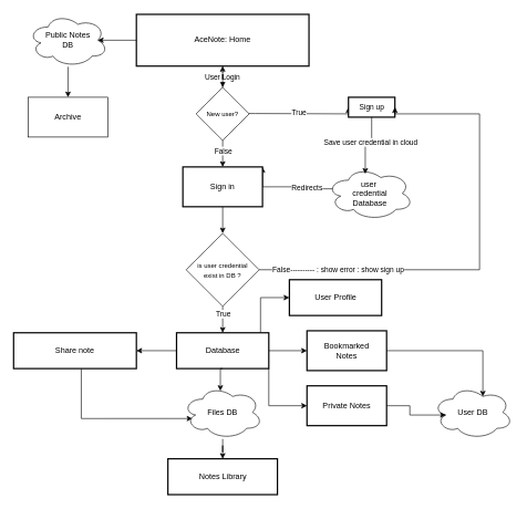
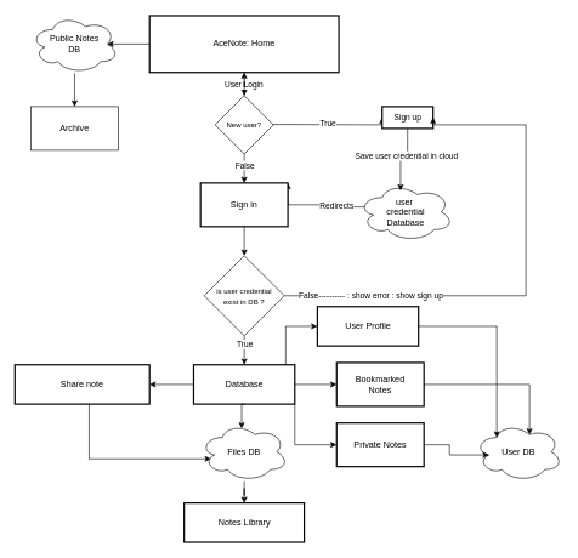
  <mxCell id="0" />
  <mxCell id="1" parent="0" />
  <mxCell id="2" value="AceNote: Home" style="whiteSpace=wrap;strokeWidth=2;" parent="1" vertex="1"><mxGeometry x="205" y="21" width="260" height="78" as="geometry" /></mxCell>
  <mxCell id="3" style="edgeStyle=orthogonalEdgeStyle;rounded=0;orthogonalLoop=1;jettySize=auto;html=1;entryX=1;entryY=0.5;entryDx=0;entryDy=0;" parent="1" source="7" target="9" edge="1"><mxGeometry relative="1" as="geometry" /></mxCell>
  <mxCell id="4" value="" style="edgeStyle=orthogonalEdgeStyle;rounded=0;orthogonalLoop=1;jettySize=auto;html=1;" parent="1" source="7" target="32" edge="1"><mxGeometry relative="1" as="geometry"><Array as="points"><mxPoint x="392" y="448" /></Array></mxGeometry></mxCell>
  <mxCell id="5" style="edgeStyle=orthogonalEdgeStyle;rounded=0;orthogonalLoop=1;jettySize=auto;html=1;exitX=1;exitY=1;exitDx=0;exitDy=0;entryX=0;entryY=0.5;entryDx=0;entryDy=0;" parent="1" source="7" target="33" edge="1"><mxGeometry relative="1" as="geometry" /></mxCell>
  <mxCell id="6" style="edgeStyle=orthogonalEdgeStyle;rounded=0;orthogonalLoop=1;jettySize=auto;html=1;exitX=1;exitY=0.5;exitDx=0;exitDy=0;entryX=0;entryY=0.5;entryDx=0;entryDy=0;" parent="1" source="7" target="37" edge="1"><mxGeometry relative="1" as="geometry" /></mxCell>
  <mxCell id="7" value="Database" style="whiteSpace=wrap;strokeWidth=2;" parent="1" vertex="1"><mxGeometry x="265.5" y="501" width="139" height="54" as="geometry" /></mxCell>
  <mxCell id="8" style="edgeStyle=orthogonalEdgeStyle;rounded=0;orthogonalLoop=1;jettySize=auto;html=1;entryX=0.12;entryY=0.616;entryDx=0;entryDy=0;entryPerimeter=0;" parent="1" source="9" target="30" edge="1"><mxGeometry relative="1" as="geometry"><mxPoint x="182" y="611" as="targetPoint" /><Array as="points"><mxPoint x="122" y="630" /></Array></mxGeometry></mxCell>
  <mxCell id="9" value="Share note" style="whiteSpace=wrap;strokeWidth=2;" parent="1" vertex="1"><mxGeometry x="20" y="501" width="185" height="54" as="geometry" /></mxCell>
  <mxCell id="10" value="Notes Library" style="whiteSpace=wrap;strokeWidth=2;" parent="1" vertex="1"><mxGeometry x="252.5" y="691" width="165" height="54" as="geometry" /></mxCell>
  <mxCell id="11" value="User Login" style="curved=1;startArrow=none;endArrow=block;exitX=0.5;exitY=1;" parent="1" source="2" edge="1"><mxGeometry relative="1" as="geometry"><Array as="points" /><mxPoint x="335" y="131" as="targetPoint" /><mxPoint as="offset" /></mxGeometry></mxCell>
  <mxCell id="12" value="" style="edgeStyle=orthogonalEdgeStyle;rounded=0;orthogonalLoop=1;jettySize=auto;html=1;entryX=0;entryY=0.5;entryDx=0;entryDy=0;" parent="1" target="18" edge="1"><mxGeometry relative="1" as="geometry"><mxPoint x="361" y="170.5" as="sourcePoint" /><mxPoint x="422" y="171" as="targetPoint" /><Array as="points"><mxPoint x="384" y="170" /><mxPoint x="407" y="171" /></Array></mxGeometry></mxCell>
  <mxCell id="13" value="True" style="edgeLabel;html=1;align=center;verticalAlign=middle;resizable=0;points=[];" parent="12" vertex="1" connectable="0"><mxGeometry x="0.014" y="1" relative="1" as="geometry"><mxPoint as="offset" /></mxGeometry></mxCell>
  <mxCell id="14" value="" style="edgeStyle=orthogonalEdgeStyle;rounded=0;orthogonalLoop=1;jettySize=auto;html=1;" parent="1" source="17" target="2" edge="1"><mxGeometry relative="1" as="geometry" /></mxCell>
  <mxCell id="15" style="edgeStyle=orthogonalEdgeStyle;rounded=0;orthogonalLoop=1;jettySize=auto;html=1;exitX=0.5;exitY=1;exitDx=0;exitDy=0;entryX=0.5;entryY=0;entryDx=0;entryDy=0;" parent="1" source="17" target="23" edge="1"><mxGeometry relative="1" as="geometry" /></mxCell>
  <mxCell id="16" value="False" style="edgeLabel;html=1;align=center;verticalAlign=middle;resizable=0;points=[];" parent="15" vertex="1" connectable="0"><mxGeometry x="-0.245" relative="1" as="geometry"><mxPoint as="offset" /></mxGeometry></mxCell>
  <mxCell id="17" value="&lt;font size=&quot;1&quot;&gt;New user?&lt;/font&gt;" style="rhombus;whiteSpace=wrap;html=1;" parent="1" vertex="1"><mxGeometry x="295" y="131" width="80" height="80" as="geometry" /></mxCell>
  <mxCell id="18" value="&lt;font style=&quot;font-size: 11px;&quot;&gt;Sign up&lt;/font&gt;" style="rounded=0;whiteSpace=wrap;html=1;strokeWidth=2;" parent="1" vertex="1"><mxGeometry x="524.5" y="146" width="70" height="30" as="geometry" /></mxCell>
  <mxCell id="19" style="edgeStyle=orthogonalEdgeStyle;rounded=0;orthogonalLoop=1;jettySize=auto;html=1;exitX=0.16;exitY=0.55;exitDx=0;exitDy=0;exitPerimeter=0;entryX=1;entryY=0;entryDx=0;entryDy=0;" parent="1" source="21" target="23" edge="1"><mxGeometry relative="1" as="geometry"><Array as="points"><mxPoint x="449" y="284" /><mxPoint x="449" y="281" /><mxPoint x="395" y="281" /></Array></mxGeometry></mxCell>
  <mxCell id="20" value="Redirects" style="edgeLabel;html=1;align=center;verticalAlign=middle;resizable=0;points=[];" parent="19" vertex="1" connectable="0"><mxGeometry x="-0.075" y="2" relative="1" as="geometry"><mxPoint x="14" y="-1" as="offset" /></mxGeometry></mxCell>
  <mxCell id="21" value="user&amp;nbsp;&lt;div&gt;credential&lt;div&gt;Database&lt;/div&gt;&lt;/div&gt;" style="ellipse;shape=cloud;whiteSpace=wrap;html=1;" parent="1" vertex="1"><mxGeometry x="492" y="251" width="130" height="80" as="geometry" /></mxCell>
  <mxCell id="22" style="edgeStyle=orthogonalEdgeStyle;rounded=0;orthogonalLoop=1;jettySize=auto;html=1;exitX=0.5;exitY=1;exitDx=0;exitDy=0;entryX=0.5;entryY=0;entryDx=0;entryDy=0;" parent="1" source="23" target="28" edge="1"><mxGeometry relative="1" as="geometry" /></mxCell>
  <mxCell id="23" value="Sign in" style="rounded=0;whiteSpace=wrap;html=1;strokeWidth=2;" parent="1" vertex="1"><mxGeometry x="275" y="251" width="120" height="60" as="geometry" /></mxCell>
  <mxCell id="24" style="edgeStyle=orthogonalEdgeStyle;rounded=0;orthogonalLoop=1;jettySize=auto;html=1;exitX=0.5;exitY=1;exitDx=0;exitDy=0;" parent="1" source="28" target="7" edge="1"><mxGeometry relative="1" as="geometry" /></mxCell>
  <mxCell id="25" value="True" style="edgeLabel;html=1;align=center;verticalAlign=middle;resizable=0;points=[];" parent="24" vertex="1" connectable="0"><mxGeometry x="-0.433" relative="1" as="geometry"><mxPoint as="offset" /></mxGeometry></mxCell>
  <mxCell id="26" style="edgeStyle=orthogonalEdgeStyle;rounded=0;orthogonalLoop=1;jettySize=auto;html=1;entryX=1;entryY=0.5;entryDx=0;entryDy=0;" parent="1" source="28" target="18" edge="1"><mxGeometry relative="1" as="geometry"><Array as="points"><mxPoint x="722" y="406" /><mxPoint x="722" y="171" /></Array></mxGeometry></mxCell>
  <mxCell id="27" value="False---------- : show error : show sign up" style="edgeLabel;html=1;align=center;verticalAlign=middle;resizable=0;points=[];" parent="26" vertex="1" connectable="0"><mxGeometry x="-0.874" y="1" relative="1" as="geometry"><mxPoint x="74" y="1" as="offset" /></mxGeometry></mxCell>
  <mxCell id="28" value="&lt;font size=&quot;1&quot;&gt;is user credential&lt;br&gt;exist in DB ?&lt;/font&gt;" style="rhombus;whiteSpace=wrap;html=1;" parent="1" vertex="1"><mxGeometry x="280" y="351" width="110" height="110" as="geometry" /></mxCell>
  <mxCell id="29" style="edgeStyle=orthogonalEdgeStyle;rounded=0;orthogonalLoop=1;jettySize=auto;html=1;" parent="1" source="30" target="10" edge="1"><mxGeometry relative="1" as="geometry" /></mxCell>
  <mxCell id="30" value="Files DB" style="ellipse;shape=cloud;whiteSpace=wrap;html=1;" parent="1" vertex="1"><mxGeometry x="275" y="581" width="120" height="80" as="geometry" /></mxCell>
  <mxCell id="31" style="edgeStyle=orthogonalEdgeStyle;rounded=0;orthogonalLoop=1;jettySize=auto;html=1;exitX=0.5;exitY=1;exitDx=0;exitDy=0;entryX=0.471;entryY=0.095;entryDx=0;entryDy=0;entryPerimeter=0;" parent="1" source="7" target="30" edge="1"><mxGeometry relative="1" as="geometry" /></mxCell>
  <mxCell id="32" value="User Profile" style="whiteSpace=wrap;strokeWidth=2;" parent="1" vertex="1"><mxGeometry x="435.5" y="421" width="139" height="54" as="geometry" /></mxCell>
  <mxCell id="33" value="Private Notes" style="rounded=0;whiteSpace=wrap;html=1;strokeWidth=2;" parent="1" vertex="1"><mxGeometry x="462" y="581" width="120" height="60" as="geometry" /></mxCell>
  <mxCell id="34" value="User DB" style="ellipse;shape=cloud;whiteSpace=wrap;html=1;" parent="1" vertex="1"><mxGeometry x="652" y="581" width="120" height="80" as="geometry" /></mxCell>
+ <mxCell id="35" style="edgeStyle=orthogonalEdgeStyle;rounded=0;orthogonalLoop=1;jettySize=auto;html=1;entryX=0.25;entryY=0.25;entryDx=0;entryDy=0;entryPerimeter=0;" parent="1" source="32" target="34" edge="1"><mxGeometry relative="1" as="geometry" /></mxCell>
  <mxCell id="36" style="edgeStyle=orthogonalEdgeStyle;rounded=0;orthogonalLoop=1;jettySize=auto;html=1;entryX=0.16;entryY=0.55;entryDx=0;entryDy=0;entryPerimeter=0;" parent="1" source="33" target="34" edge="1"><mxGeometry relative="1" as="geometry" /></mxCell>
  <mxCell id="37" value="Bookmarked&lt;div&gt;Notes&lt;/div&gt;" style="rounded=0;whiteSpace=wrap;html=1;strokeWidth=2;" parent="1" vertex="1"><mxGeometry x="462" y="498" width="120" height="60" as="geometry" /></mxCell>
  <mxCell id="38" style="edgeStyle=orthogonalEdgeStyle;rounded=0;orthogonalLoop=1;jettySize=auto;html=1;entryX=0.625;entryY=0.2;entryDx=0;entryDy=0;entryPerimeter=0;" parent="1" source="37" target="34" edge="1"><mxGeometry relative="1" as="geometry" /></mxCell>
  <mxCell id="39" style="edgeStyle=orthogonalEdgeStyle;rounded=0;orthogonalLoop=1;jettySize=auto;html=1;entryX=0.445;entryY=0.129;entryDx=0;entryDy=0;entryPerimeter=0;" parent="1" source="18" target="21" edge="1"><mxGeometry relative="1" as="geometry" /></mxCell>
  <mxCell id="40" value="Save user credential in cloud" style="edgeLabel;html=1;align=center;verticalAlign=middle;resizable=0;points=[];" parent="39" vertex="1" connectable="0"><mxGeometry x="-0.168" relative="1" as="geometry"><mxPoint x="-1" as="offset" /></mxGeometry></mxCell>
  <mxCell id="41" value="Archive" style="rounded=0;whiteSpace=wrap;html=1;" vertex="1" parent="1"><mxGeometry x="42" y="146" width="120" height="60" as="geometry" /></mxCell>
  <mxCell id="42" style="edgeStyle=orthogonalEdgeStyle;rounded=0;orthogonalLoop=1;jettySize=auto;html=1;entryX=0.5;entryY=0;entryDx=0;entryDy=0;" edge="1" parent="1" source="43" target="41"><mxGeometry relative="1" as="geometry" /></mxCell>
  <mxCell id="43" value="Public Notes&lt;div&gt;DB&lt;/div&gt;" style="ellipse;shape=cloud;whiteSpace=wrap;html=1;" vertex="1" parent="1"><mxGeometry x="42" y="20" width="120" height="80" as="geometry" /></mxCell>
  <mxCell id="44" style="edgeStyle=orthogonalEdgeStyle;rounded=0;orthogonalLoop=1;jettySize=auto;html=1;entryX=0.875;entryY=0.5;entryDx=0;entryDy=0;entryPerimeter=0;" edge="1" parent="1" source="2" target="43"><mxGeometry relative="1" as="geometry" /></mxCell>
